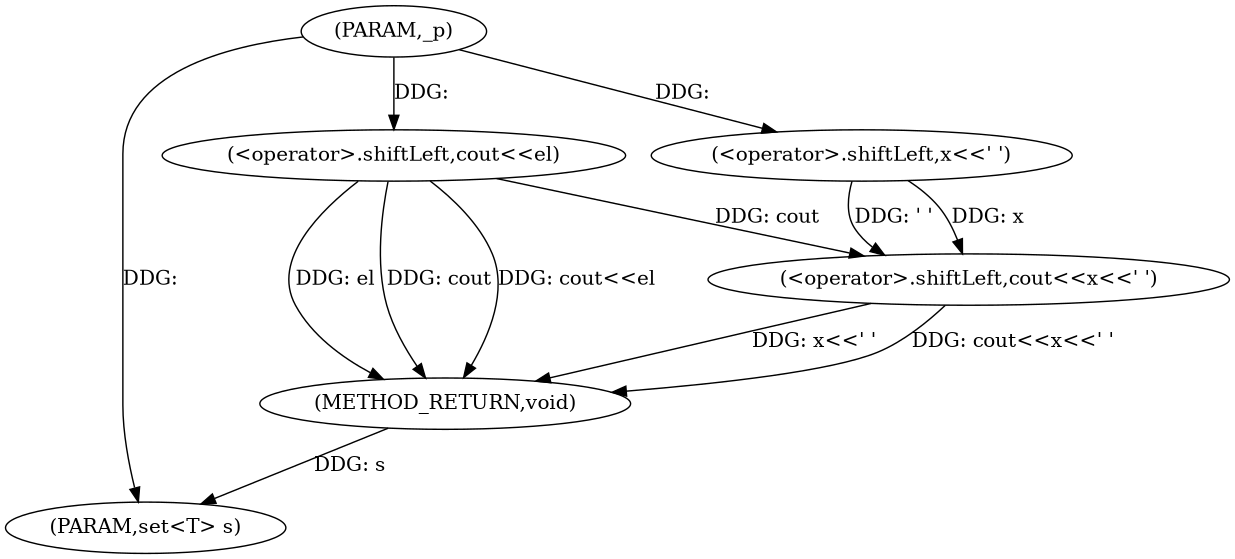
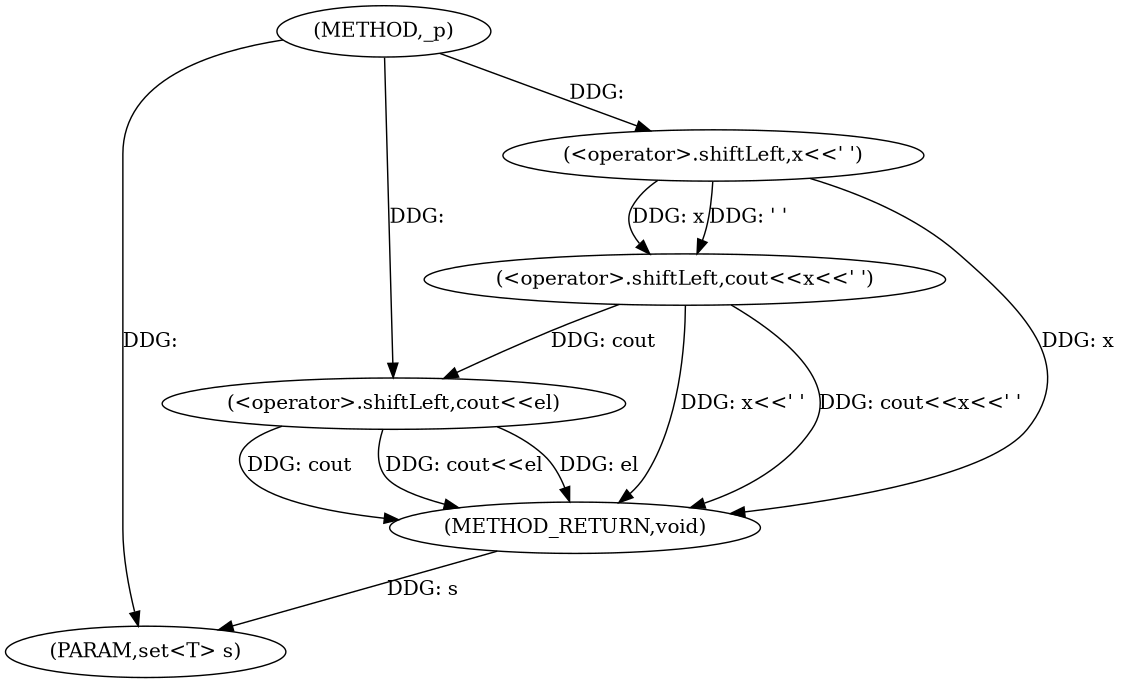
  digraph {
-   n1 [label="(PARAM,_p)"]
+   n1 [label="(METHOD,_p)"]
    n2 [label="(PARAM,set<T> s)"]
    n3 [label="(<operator>.shiftLeft,cout<<el)"]
    n4 [label="(<operator>.shiftLeft,x<<' ')"]
    n5 [label="(<operator>.shiftLeft,cout<<x<<' ')"]
    n6 [label="(METHOD_RETURN,void)"]
    n1 -> n2 [label="DDG: "]
    n1 -> n3 [label="DDG: "]
    n1 -> n4 [label="DDG: "]
    n3 -> n6 [label="DDG: cout"]
    n3 -> n6 [label="DDG: cout<<el"]
    n3 -> n6 [label="DDG: el"]
    n4 -> n5 [label="DDG: x"]
    n4 -> n5 [label="DDG: ' '"]
-   n3 -> n5 [label="DDG: cout"]
+   n4 -> n6 [label="DDG: x"]
+   n5 -> n3 [label="DDG: cout"]
    n5 -> n6 [label="DDG: x<<' '"]
    n5 -> n6 [label="DDG: cout<<x<<' '"]
    n6 -> n2 [label="DDG: s"]
  }
